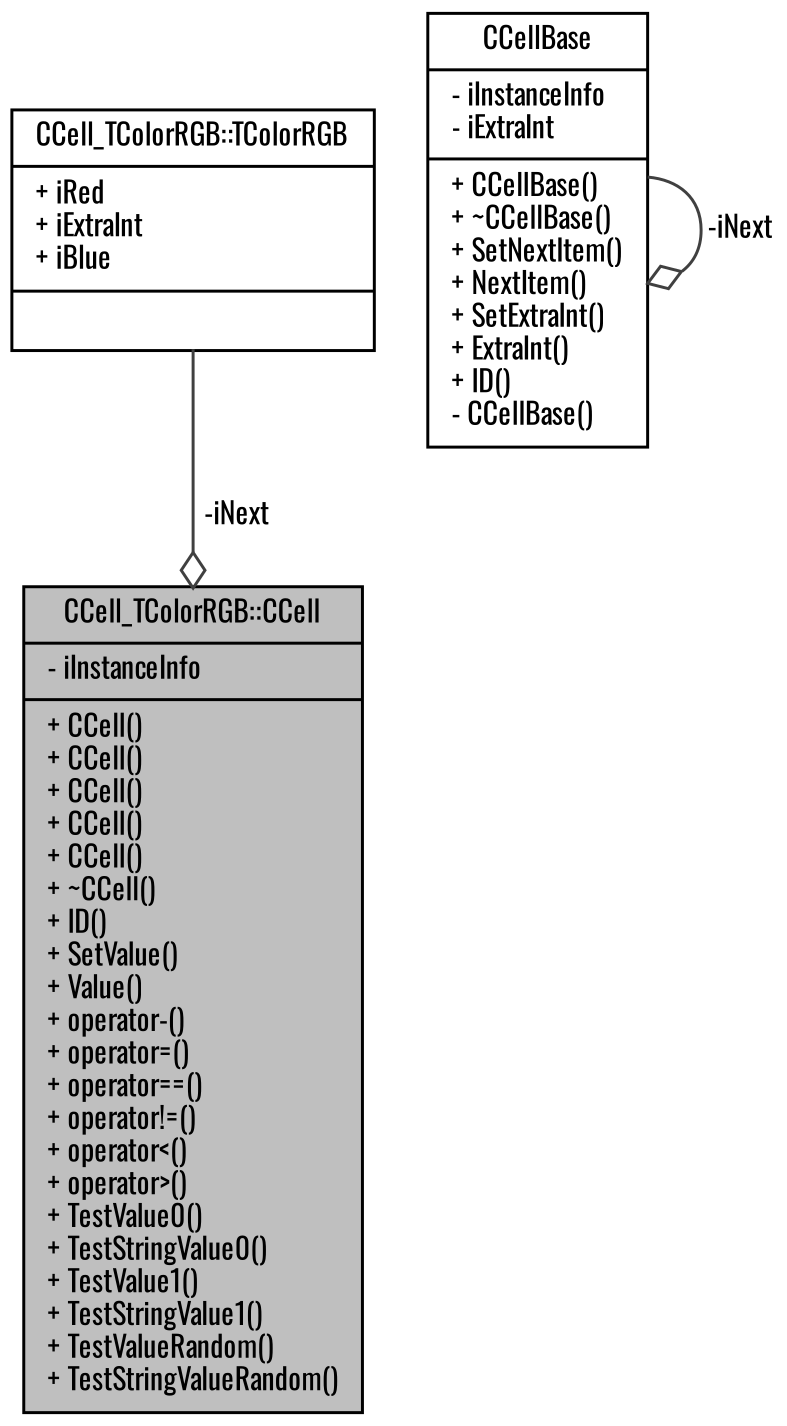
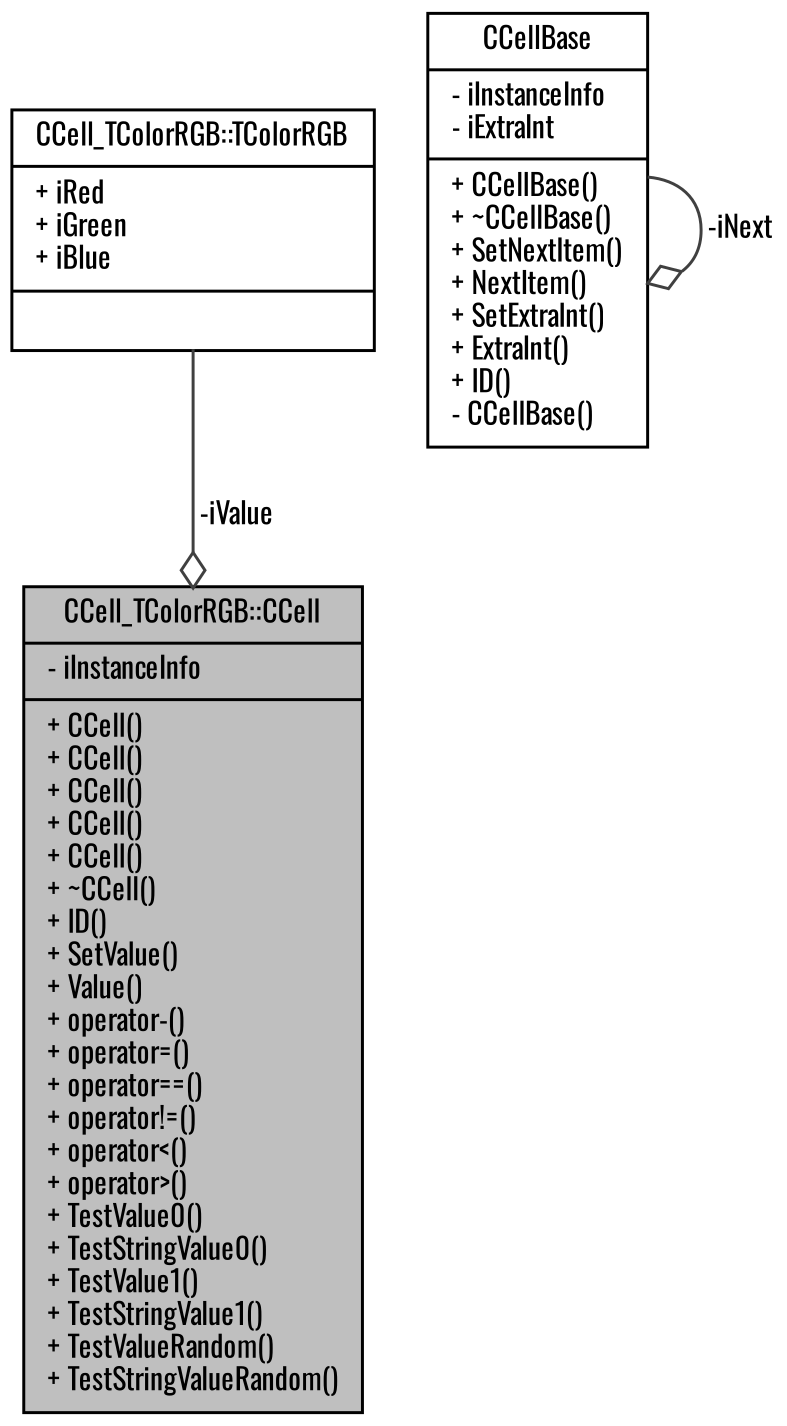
  digraph {
    fontname=Oswald
    node [color=black fillcolor=white fontname=Oswald fontsize=10 shape=record style=filled]
    edge [arrowhead=odiamond color=grey25 fontname=Oswald fontsize=10 labelfontname=Helvetica labelfontsize=10 style=solid]
    n1 [fillcolor=grey75 fontcolor=black height=0.2 label="{CCell_TColorRGB::CCell\n|- iInstanceInfo\l|+ CCell()\l+ CCell()\l+ CCell()\l+ CCell()\l+ CCell()\l+ ~CCell()\l+ ID()\l+ SetValue()\l+ Value()\l+ operator-()\l+ operator=()\l+ operator==()\l+ operator!=()\l+ operator\<()\l+ operator\>()\l+ TestValue0()\l+ TestStringValue0()\l+ TestValue1()\l+ TestStringValue1()\l+ TestValueRandom()\l+ TestStringValueRandom()\l}" width=0.4]
    n2 [height=0.2 label="{CCellBase\n|- iInstanceInfo\l- iExtraInt\l|+ CCellBase()\l+ ~CCellBase()\l+ SetNextItem()\l+ NextItem()\l+ SetExtraInt()\l+ ExtraInt()\l+ ID()\l- CCellBase()\l}" width=0.4]
-   n3 [height=0.2 label="{CCell_TColorRGB::TColorRGB\n|+ iRed\l+ iExtraInt\l+ iBlue\l|}" width=0.4]
+   n3 [height=0.2 label="{CCell_TColorRGB::TColorRGB\n|+ iRed\l+ iGreen\l+ iBlue\l|}" width=0.4]
    n2 -> n2 [label=" -iNext"]
-   n3 -> n1 [label=" -iNext"]
+   n3 -> n1 [label=" -iValue"]
  }
